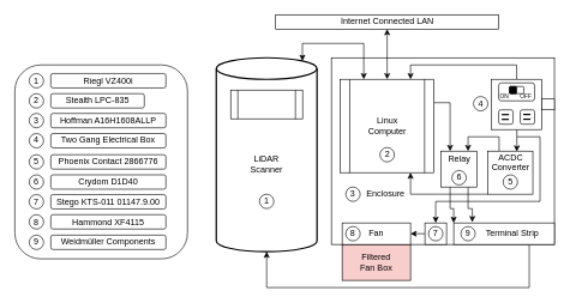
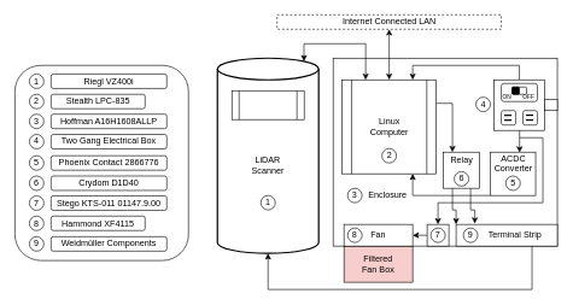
  <mxCell id="0" />
  <mxCell id="1" parent="0" />
  <mxCell id="2" value="" style="rounded=0;whiteSpace=wrap;html=1;strokeWidth=1;" parent="1" vertex="1"><mxGeometry x="460" y="80" width="310" height="260" as="geometry" /></mxCell>
  <mxCell id="3" value="LiDAR&lt;br&gt;Scanner" style="shape=cylinder3;whiteSpace=wrap;html=1;boundedLbl=1;backgroundOutline=1;size=15;strokeWidth=2;" parent="1" vertex="1"><mxGeometry x="300" y="80" width="140" height="270" as="geometry" /></mxCell>
  <mxCell id="4" value="" style="shape=process;whiteSpace=wrap;html=1;backgroundOutline=1;" parent="1" vertex="1"><mxGeometry x="320" y="124.97" width="100" height="40" as="geometry" /></mxCell>
  <mxCell id="5" style="edgeStyle=orthogonalEdgeStyle;rounded=0;orthogonalLoop=1;jettySize=auto;html=1;exitX=0.75;exitY=0;exitDx=0;exitDy=0;entryX=0.5;entryY=0;entryDx=0;entryDy=0;startArrow=classic;startFill=1;endArrow=none;endFill=0;" parent="1" source="9" target="15" edge="1"><mxGeometry relative="1" as="geometry"><Array as="points"><mxPoint x="569.5" y="89.97" /><mxPoint x="717.5" y="89.97" /></Array></mxGeometry></mxCell>
  <mxCell id="6" style="edgeStyle=orthogonalEdgeStyle;rounded=0;orthogonalLoop=1;jettySize=auto;html=1;exitX=1;exitY=0.25;exitDx=0;exitDy=0;entryX=0.25;entryY=0;entryDx=0;entryDy=0;startArrow=none;startFill=0;" parent="1" source="9" target="12" edge="1"><mxGeometry relative="1" as="geometry" /></mxCell>
  <mxCell id="7" style="edgeStyle=orthogonalEdgeStyle;rounded=0;orthogonalLoop=1;jettySize=auto;html=1;exitX=0.5;exitY=0;exitDx=0;exitDy=0;entryX=0.5;entryY=1;entryDx=0;entryDy=0;startArrow=classic;startFill=1;endArrow=classic;endFill=1;strokeWidth=1;" parent="1" source="9" target="34" edge="1"><mxGeometry relative="1" as="geometry" /></mxCell>
  <mxCell id="8" style="edgeStyle=orthogonalEdgeStyle;rounded=0;orthogonalLoop=1;jettySize=auto;html=1;exitX=0.25;exitY=0;exitDx=0;exitDy=0;entryX=0.855;entryY=0;entryDx=0;entryDy=4.35;entryPerimeter=0;startArrow=classic;startFill=1;endArrow=classic;endFill=1;strokeWidth=1;" parent="1" source="9" target="3" edge="1"><mxGeometry relative="1" as="geometry"><Array as="points"><mxPoint x="505" y="60" /><mxPoint x="420" y="60" /><mxPoint x="420" y="84" /></Array></mxGeometry></mxCell>
  <mxCell id="9" value="Linux&lt;br&gt;Computer" style="shape=process;whiteSpace=wrap;html=1;backgroundOutline=1;" parent="1" vertex="1"><mxGeometry x="472.5" y="109.97" width="130" height="130.03" as="geometry" /></mxCell>
  <mxCell id="10" style="edgeStyle=orthogonalEdgeStyle;rounded=0;orthogonalLoop=1;jettySize=auto;html=1;exitX=0.75;exitY=1;exitDx=0;exitDy=0;entryX=0.185;entryY=-0.038;entryDx=0;entryDy=0;startArrow=none;startFill=0;strokeWidth=1;entryPerimeter=0;" parent="1" source="12" target="26" edge="1"><mxGeometry relative="1" as="geometry"><Array as="points"><mxPoint x="650" y="290" /><mxPoint x="656" y="290" /></Array></mxGeometry></mxCell>
  <mxCell id="11" style="edgeStyle=orthogonalEdgeStyle;rounded=0;orthogonalLoop=1;jettySize=auto;html=1;exitX=0.25;exitY=1;exitDx=0;exitDy=0;entryX=0;entryY=0;entryDx=0;entryDy=0;startArrow=none;startFill=0;strokeWidth=1;" parent="1" source="12" target="26" edge="1"><mxGeometry relative="1" as="geometry"><Array as="points"><mxPoint x="625" y="290" /><mxPoint x="630" y="290" /></Array></mxGeometry></mxCell>
  <mxCell id="12" value="&lt;span&gt;Relay&lt;br&gt;&lt;br&gt;&lt;br&gt;&lt;/span&gt;" style="rounded=0;whiteSpace=wrap;html=1;" parent="1" vertex="1"><mxGeometry x="612.5" y="210" width="50" height="50" as="geometry" /></mxCell>
  <mxCell id="13" style="edgeStyle=orthogonalEdgeStyle;rounded=0;orthogonalLoop=1;jettySize=auto;html=1;exitX=0.5;exitY=1;exitDx=0;exitDy=0;entryX=0.644;entryY=0.009;entryDx=0;entryDy=0;startArrow=none;startFill=0;entryPerimeter=0;" parent="1" source="15" target="20" edge="1"><mxGeometry relative="1" as="geometry"><Array as="points"><mxPoint x="718" y="211" /></Array></mxGeometry></mxCell>
  <mxCell id="14" style="edgeStyle=orthogonalEdgeStyle;rounded=0;orthogonalLoop=1;jettySize=auto;html=1;entryX=0.5;entryY=0;entryDx=0;entryDy=0;" parent="1" target="24" edge="1"><mxGeometry relative="1" as="geometry"><mxPoint x="718" y="190" as="sourcePoint" /><Array as="points"><mxPoint x="718" y="190" /><mxPoint x="750" y="190" /><mxPoint x="750" y="280" /><mxPoint x="605" y="280" /></Array></mxGeometry></mxCell>
  <mxCell id="15" value="" style="whiteSpace=wrap;html=1;aspect=fixed;" parent="1" vertex="1"><mxGeometry x="682.5" y="109.97" width="70" height="70" as="geometry" /></mxCell>
  <mxCell id="16" value="" style="rounded=1;whiteSpace=wrap;html=1;strokeWidth=1;" parent="1" vertex="1"><mxGeometry x="722.5" y="152.48" width="20" height="20" as="geometry" /></mxCell>
  <mxCell id="17" value="" style="rounded=1;whiteSpace=wrap;html=1;strokeWidth=1;" parent="1" vertex="1"><mxGeometry x="692.5" y="152.48" width="20" height="20" as="geometry" /></mxCell>
- <mxCell id="18" style="edgeStyle=orthogonalEdgeStyle;rounded=0;orthogonalLoop=1;jettySize=auto;html=1;exitX=0.25;exitY=0;exitDx=0;exitDy=0;entryX=0.75;entryY=0;entryDx=0;entryDy=0;startArrow=none;startFill=0;strokeWidth=1;" parent="1" source="20" target="12" edge="1"><mxGeometry relative="1" as="geometry" /></mxCell>
  <mxCell id="19" style="edgeStyle=orthogonalEdgeStyle;rounded=0;orthogonalLoop=1;jettySize=auto;html=1;exitX=0;exitY=1;exitDx=0;exitDy=0;entryX=0.75;entryY=1;entryDx=0;entryDy=0;" edge="1" parent="1" source="20" target="9"><mxGeometry relative="1" as="geometry"><Array as="points"><mxPoint x="570" y="270" /></Array></mxGeometry></mxCell>
  <mxCell id="20" value="ACDC&lt;br&gt;Converter&lt;br&gt;&amp;nbsp;&lt;br&gt;&amp;nbsp;" style="rounded=0;whiteSpace=wrap;html=1;strokeWidth=1;" parent="1" vertex="1"><mxGeometry x="677.5" y="210" width="62.5" height="60" as="geometry" /></mxCell>
  <mxCell id="21" value="Filtered&lt;br&gt;Fan Box" style="rounded=0;whiteSpace=wrap;html=1;strokeWidth=1;fillColor=#f8cecc;" parent="1" vertex="1"><mxGeometry x="475" y="340" width="95" height="50" as="geometry" /></mxCell>
  <mxCell id="22" value="Fan" style="rounded=0;whiteSpace=wrap;html=1;strokeWidth=1;" parent="1" vertex="1"><mxGeometry x="475" y="310" width="95" height="30" as="geometry" /></mxCell>
  <mxCell id="23" style="edgeStyle=orthogonalEdgeStyle;rounded=0;orthogonalLoop=1;jettySize=auto;html=1;exitX=0;exitY=0.5;exitDx=0;exitDy=0;entryX=1;entryY=0.5;entryDx=0;entryDy=0;startArrow=none;startFill=0;" parent="1" source="24" target="22" edge="1"><mxGeometry relative="1" as="geometry" /></mxCell>
  <mxCell id="24" value="" style="rounded=0;whiteSpace=wrap;html=1;strokeWidth=1;" parent="1" vertex="1"><mxGeometry x="590" y="310" width="30" height="30" as="geometry" /></mxCell>
  <mxCell id="25" style="edgeStyle=orthogonalEdgeStyle;rounded=0;orthogonalLoop=1;jettySize=auto;html=1;exitX=0.75;exitY=1;exitDx=0;exitDy=0;entryX=0.5;entryY=1;entryDx=0;entryDy=0;entryPerimeter=0;startArrow=none;startFill=0;endArrow=classic;endFill=1;strokeWidth=1;" parent="1" source="26" target="3" edge="1"><mxGeometry relative="1" as="geometry"><Array as="points"><mxPoint x="735" y="400" /><mxPoint x="370" y="400" /></Array></mxGeometry></mxCell>
  <mxCell id="26" value="&amp;nbsp; &amp;nbsp; &amp;nbsp; &amp;nbsp;Terminal Strip" style="rounded=0;whiteSpace=wrap;html=1;strokeWidth=1;" parent="1" vertex="1"><mxGeometry x="630" y="310" width="140" height="30" as="geometry" /></mxCell>
  <mxCell id="27" value="" style="rounded=0;whiteSpace=wrap;html=1;strokeWidth=1;" parent="1" vertex="1"><mxGeometry x="752.5" y="137.45" width="17.5" height="15.03" as="geometry" /></mxCell>
  <mxCell id="28" value="" style="endArrow=none;html=1;strokeWidth=2;" parent="1" edge="1"><mxGeometry width="50" height="50" relative="1" as="geometry"><mxPoint x="696.74" y="159.09" as="sourcePoint" /><mxPoint x="706.74" y="159.09" as="targetPoint" /><Array as="points"><mxPoint x="706.74" y="159.09" /></Array></mxGeometry></mxCell>
  <mxCell id="29" value="" style="endArrow=none;html=1;strokeWidth=2;" parent="1" edge="1"><mxGeometry width="50" height="50" relative="1" as="geometry"><mxPoint x="696.74" y="165.77" as="sourcePoint" /><mxPoint x="706.74" y="165.77" as="targetPoint" /><Array as="points"><mxPoint x="706.74" y="165.77" /></Array></mxGeometry></mxCell>
  <mxCell id="30" value="" style="ellipse;whiteSpace=wrap;html=1;aspect=fixed;strokeColor=#000000;strokeWidth=3;fillColor=#000000;" parent="1" vertex="1"><mxGeometry x="708.23" y="162.27" width="0.03" height="0.03" as="geometry" /></mxCell>
  <mxCell id="31" value="" style="endArrow=none;html=1;strokeWidth=2;" parent="1" edge="1"><mxGeometry width="50" height="50" relative="1" as="geometry"><mxPoint x="726.71" y="158.9" as="sourcePoint" /><mxPoint x="736.71" y="158.9" as="targetPoint" /><Array as="points" /></mxGeometry></mxCell>
  <mxCell id="32" value="" style="endArrow=none;html=1;strokeWidth=2;" parent="1" edge="1"><mxGeometry width="50" height="50" relative="1" as="geometry"><mxPoint x="726.71" y="165.58" as="sourcePoint" /><mxPoint x="736.71" y="165.58" as="targetPoint" /><Array as="points"><mxPoint x="736.71" y="165.58" /></Array></mxGeometry></mxCell>
  <mxCell id="33" value="" style="ellipse;whiteSpace=wrap;html=1;aspect=fixed;strokeColor=#000000;strokeWidth=3;fillColor=#000000;" parent="1" vertex="1"><mxGeometry x="738.2" y="162.08" width="0.03" height="0.03" as="geometry" /></mxCell>
- <mxCell id="34" value="Internet Connected LAN" style="rounded=0;whiteSpace=wrap;html=1;strokeWidth=1;" parent="1" vertex="1"><mxGeometry x="382.5" y="20" width="310" height="20" as="geometry" /></mxCell>
+ <mxCell id="34" value="Internet Connected LAN" style="rounded=0;whiteSpace=wrap;html=1;strokeWidth=1;dashed=1;" parent="1" vertex="1"><mxGeometry x="382.5" y="20" width="310" height="20" as="geometry" /></mxCell>
  <mxCell id="35" value="1" style="ellipse;whiteSpace=wrap;html=1;aspect=fixed;" parent="1" vertex="1"><mxGeometry x="360" y="270" width="20" height="20" as="geometry" /></mxCell>
  <mxCell id="36" value="2" style="ellipse;whiteSpace=wrap;html=1;aspect=fixed;" parent="1" vertex="1"><mxGeometry x="527.5" y="205" width="20" height="20" as="geometry" /></mxCell>
  <mxCell id="37" value="3" style="ellipse;whiteSpace=wrap;html=1;aspect=fixed;" parent="1" vertex="1"><mxGeometry x="480" y="260" width="20" height="20" as="geometry" /></mxCell>
  <mxCell id="38" value="5" style="ellipse;whiteSpace=wrap;html=1;aspect=fixed;" parent="1" vertex="1"><mxGeometry x="698.75" y="243" width="20" height="20" as="geometry" /></mxCell>
  <mxCell id="39" value="6" style="ellipse;whiteSpace=wrap;html=1;aspect=fixed;" parent="1" vertex="1"><mxGeometry x="627.5" y="237" width="20" height="20" as="geometry" /></mxCell>
  <mxCell id="40" value="9" style="ellipse;whiteSpace=wrap;html=1;aspect=fixed;" parent="1" vertex="1"><mxGeometry x="640" y="315" width="20" height="20" as="geometry" /></mxCell>
  <mxCell id="41" value="7" style="ellipse;whiteSpace=wrap;html=1;aspect=fixed;" parent="1" vertex="1"><mxGeometry x="595" y="315" width="20" height="20" as="geometry" /></mxCell>
  <mxCell id="42" value="Enclosure" style="text;html=1;align=center;verticalAlign=middle;resizable=0;points=[];autosize=1;" parent="1" vertex="1"><mxGeometry x="500" y="260" width="70" height="20" as="geometry" /></mxCell>
  <mxCell id="43" value="8" style="ellipse;whiteSpace=wrap;html=1;aspect=fixed;" parent="1" vertex="1"><mxGeometry x="480" y="315" width="20" height="20" as="geometry" /></mxCell>
  <mxCell id="44" value="4" style="ellipse;whiteSpace=wrap;html=1;aspect=fixed;" parent="1" vertex="1"><mxGeometry x="657.5" y="133.97" width="20" height="20" as="geometry" /></mxCell>
  <mxCell id="45" value="" style="rounded=1;whiteSpace=wrap;html=1;" parent="1" vertex="1"><mxGeometry x="20" y="90" width="240" height="270" as="geometry" /></mxCell>
  <mxCell id="46" value="1" style="ellipse;whiteSpace=wrap;html=1;aspect=fixed;" parent="1" vertex="1"><mxGeometry x="40" y="101.97" width="20" height="20" as="geometry" /></mxCell>
  <mxCell id="47" value="2" style="ellipse;whiteSpace=wrap;html=1;aspect=fixed;" parent="1" vertex="1"><mxGeometry x="40" y="129.97" width="20" height="20" as="geometry" /></mxCell>
  <mxCell id="48" value="3" style="ellipse;whiteSpace=wrap;html=1;aspect=fixed;" parent="1" vertex="1"><mxGeometry x="40" y="157.48" width="20" height="20" as="geometry" /></mxCell>
  <mxCell id="49" value="4" style="ellipse;whiteSpace=wrap;html=1;aspect=fixed;" parent="1" vertex="1"><mxGeometry x="40" y="185.48" width="20" height="20" as="geometry" /></mxCell>
  <mxCell id="50" value="5" style="ellipse;whiteSpace=wrap;html=1;aspect=fixed;" parent="1" vertex="1"><mxGeometry x="40" y="215" width="20" height="20" as="geometry" /></mxCell>
  <mxCell id="51" value="6" style="ellipse;whiteSpace=wrap;html=1;aspect=fixed;" parent="1" vertex="1"><mxGeometry x="40" y="243" width="20" height="20" as="geometry" /></mxCell>
  <mxCell id="52" value="7" style="ellipse;whiteSpace=wrap;html=1;aspect=fixed;" parent="1" vertex="1"><mxGeometry x="40" y="270.51" width="20" height="20" as="geometry" /></mxCell>
  <mxCell id="53" value="8" style="ellipse;whiteSpace=wrap;html=1;aspect=fixed;" parent="1" vertex="1"><mxGeometry x="40" y="298.51" width="20" height="20" as="geometry" /></mxCell>
  <mxCell id="54" value="9" style="ellipse;whiteSpace=wrap;html=1;aspect=fixed;" parent="1" vertex="1"><mxGeometry x="40" y="327" width="20" height="20" as="geometry" /></mxCell>
  <mxCell id="55" value="Riegl VZ400i" style="rounded=1;whiteSpace=wrap;html=1;" parent="1" vertex="1"><mxGeometry x="70" y="101.97" width="160" height="20" as="geometry" /></mxCell>
  <mxCell id="56" value="Stealth LPC-835" style="rounded=1;whiteSpace=wrap;html=1;" parent="1" vertex="1"><mxGeometry x="70" y="129.97" width="130" height="20" as="geometry" /></mxCell>
  <mxCell id="57" value="Two Gang Electrical Box" style="rounded=1;whiteSpace=wrap;html=1;" parent="1" vertex="1"><mxGeometry x="70" y="185.48" width="160" height="20" as="geometry" /></mxCell>
  <mxCell id="58" value="Phoenix Contact 2866776" style="rounded=1;whiteSpace=wrap;html=1;" parent="1" vertex="1"><mxGeometry x="70" y="215" width="160" height="20" as="geometry" /></mxCell>
  <mxCell id="59" value="Crydom D1D40" style="rounded=1;whiteSpace=wrap;html=1;" parent="1" vertex="1"><mxGeometry x="70" y="243" width="160" height="20" as="geometry" /></mxCell>
  <mxCell id="60" value="Stego KTS-011 01147.9.00" style="rounded=1;whiteSpace=wrap;html=1;" parent="1" vertex="1"><mxGeometry x="70" y="270.51" width="160" height="20" as="geometry" /></mxCell>
- <mxCell id="61" value="Hammond XF4115" style="rounded=1;whiteSpace=wrap;html=1;" parent="1" vertex="1"><mxGeometry x="70" y="298.51" width="160" height="20" as="geometry" /></mxCell>
+ <mxCell id="61" value="Hammond XF4115" style="rounded=1;whiteSpace=wrap;html=1;" parent="1" vertex="1"><mxGeometry x="70" y="298.51" width="130" height="20" as="geometry" /></mxCell>
  <mxCell id="62" value="Weidm&lt;span class=&quot;st&quot;&gt;ü&lt;/span&gt;ller Components" style="rounded=1;whiteSpace=wrap;html=1;" parent="1" vertex="1"><mxGeometry x="70" y="327" width="160" height="20" as="geometry" /></mxCell>
  <mxCell id="63" value="Hoffman A16H1608ALLP" style="rounded=1;whiteSpace=wrap;html=1;" parent="1" vertex="1"><mxGeometry x="70" y="157.48" width="160" height="20" as="geometry" /></mxCell>
  <mxCell id="64" value="" style="rounded=1;whiteSpace=wrap;html=1;" parent="1" vertex="1"><mxGeometry x="692.5" y="114.97" width="50" height="25.03" as="geometry" /></mxCell>
  <mxCell id="65" value="&lt;font style=&quot;font-size: 8px&quot;&gt;ON&lt;/font&gt;" style="text;html=1;align=center;verticalAlign=middle;resizable=0;points=[];autosize=1;" parent="1" vertex="1"><mxGeometry x="685" y="121.97" width="30" height="20" as="geometry" /></mxCell>
  <mxCell id="66" value="&lt;font style=&quot;font-size: 8px&quot;&gt;OFF&lt;/font&gt;" style="text;html=1;align=center;verticalAlign=middle;resizable=0;points=[];autosize=1;" parent="1" vertex="1"><mxGeometry x="715" y="121.97" width="30" height="20" as="geometry" /></mxCell>
  <mxCell id="67" value="" style="rounded=1;whiteSpace=wrap;html=1;" parent="1" vertex="1"><mxGeometry x="707.5" y="119.97" width="20" height="10" as="geometry" /></mxCell>
  <mxCell id="68" value="" style="rounded=1;whiteSpace=wrap;html=1;fillColor=#000000;" parent="1" vertex="1"><mxGeometry x="707.5" y="119.97" width="10" height="10" as="geometry" /></mxCell>
